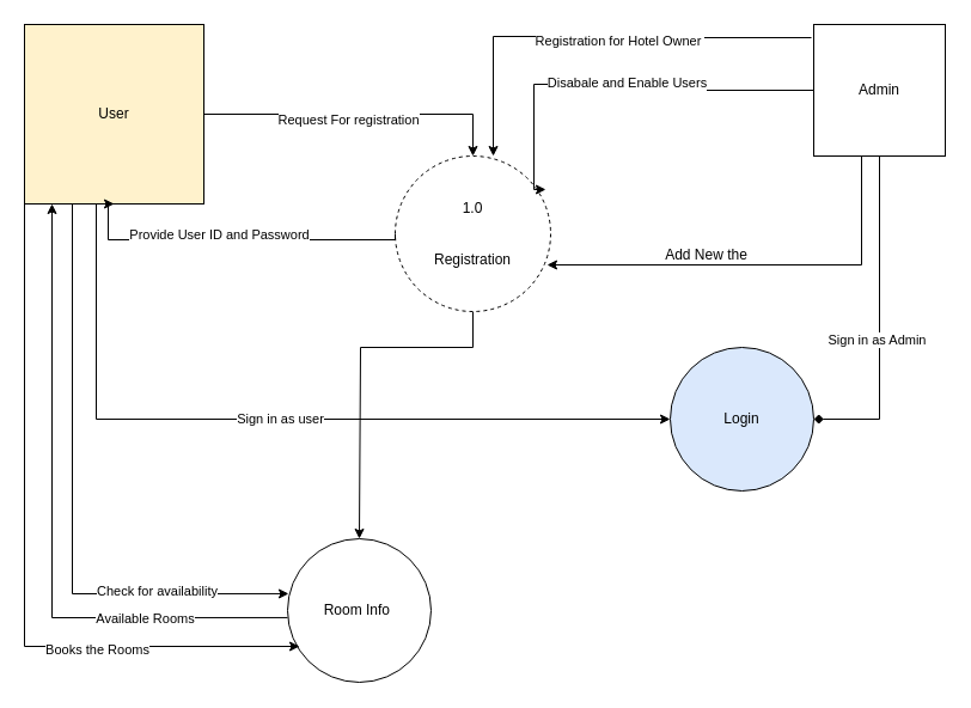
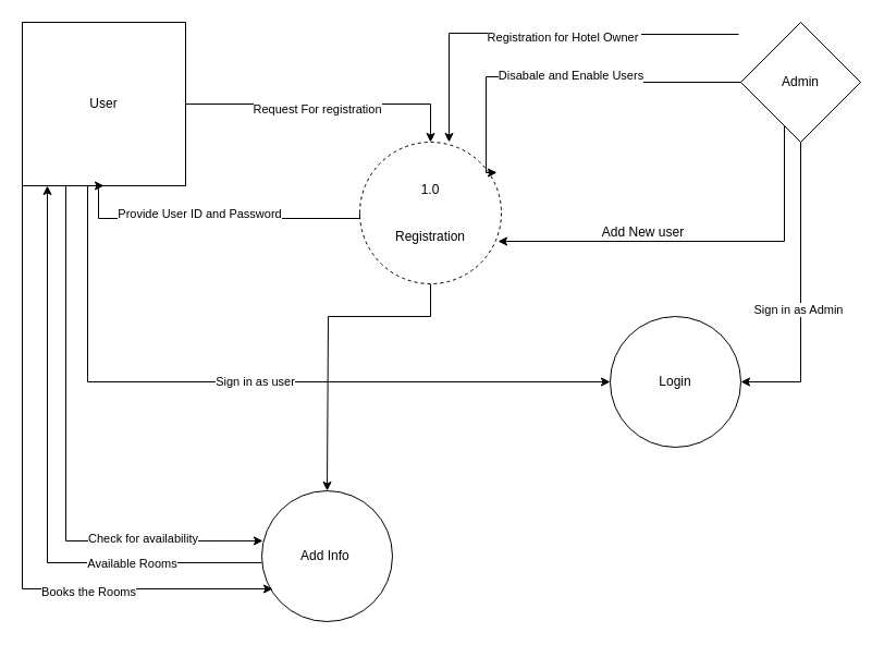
  <mxCell id="0" />
  <mxCell id="1" parent="0" />
  <mxCell id="2" style="edgeStyle=orthogonalEdgeStyle;rounded=0;orthogonalLoop=1;jettySize=auto;html=1;entryX=0.5;entryY=0;entryDx=0;entryDy=0;" edge="1" parent="1" source="4" target="9"><mxGeometry relative="1" as="geometry" /></mxCell>
  <mxCell id="3" value="Request For registration" style="edgeLabel;html=1;align=center;verticalAlign=middle;resizable=0;points=[];" vertex="1" connectable="0" parent="2"><mxGeometry x="-0.623" y="-4" relative="1" as="geometry"><mxPoint x="71" as="offset" /></mxGeometry></mxCell>
- <mxCell id="4" value="User" style="whiteSpace=wrap;html=1;aspect=fixed;fillColor=#fff2cc;" vertex="1" parent="1"><mxGeometry x="20" y="20" width="150" height="150" as="geometry" /></mxCell>
- <mxCell id="5" style="edgeStyle=orthogonalEdgeStyle;rounded=0;orthogonalLoop=1;jettySize=auto;html=1;entryX=1;entryY=0.5;entryDx=0;entryDy=0;endArrow=diamond;" edge="1" parent="1" source="7" target="16"><mxGeometry relative="1" as="geometry" /></mxCell>
+ <mxCell id="4" value="User" style="whiteSpace=wrap;html=1;aspect=fixed;" vertex="1" parent="1"><mxGeometry x="20" y="20" width="150" height="150" as="geometry" /></mxCell>
+ <mxCell id="5" style="edgeStyle=orthogonalEdgeStyle;rounded=0;orthogonalLoop=1;jettySize=auto;html=1;entryX=1;entryY=0.5;entryDx=0;entryDy=0;" edge="1" parent="1" source="7" target="16"><mxGeometry relative="1" as="geometry" /></mxCell>
  <mxCell id="6" value="Sign in as Admin" style="edgeLabel;html=1;align=center;verticalAlign=middle;resizable=0;points=[];" vertex="1" connectable="0" parent="5"><mxGeometry x="0.113" y="-3" relative="1" as="geometry"><mxPoint as="offset" /></mxGeometry></mxCell>
- <mxCell id="7" value="Admin" style="whiteSpace=wrap;html=1;aspect=fixed;" vertex="1" parent="1"><mxGeometry x="680" y="20" width="110" height="110" as="geometry" /></mxCell>
+ <mxCell id="7" value="Admin" style="rhombus;whiteSpace=wrap;html=1;aspect=fixed;" vertex="1" parent="1"><mxGeometry x="680" y="20" width="110" height="110" as="geometry" /></mxCell>
  <mxCell id="8" style="edgeStyle=orthogonalEdgeStyle;rounded=0;orthogonalLoop=1;jettySize=auto;html=1;" edge="1" parent="1" source="9"><mxGeometry relative="1" as="geometry"><mxPoint x="300" y="450" as="targetPoint" /><Array as="points"><mxPoint x="395" y="290" /><mxPoint x="301" y="290" /></Array></mxGeometry></mxCell>
  <mxCell id="9" value="1.0&lt;div&gt;&lt;br&gt;&lt;/div&gt;&lt;div&gt;&lt;br&gt;&lt;/div&gt;&lt;div&gt;Registration&lt;/div&gt;" style="ellipse;whiteSpace=wrap;html=1;aspect=fixed;dashed=1;" vertex="1" parent="1"><mxGeometry x="330" y="130" width="130" height="130" as="geometry" /></mxCell>
  <mxCell id="10" style="edgeStyle=orthogonalEdgeStyle;rounded=0;orthogonalLoop=1;jettySize=auto;html=1;exitX=0;exitY=0.5;exitDx=0;exitDy=0;entryX=0.5;entryY=1;entryDx=0;entryDy=0;entryPerimeter=0;" edge="1" parent="1" source="9" target="4"><mxGeometry relative="1" as="geometry"><Array as="points"><mxPoint x="330" y="200" /><mxPoint x="90" y="200" /><mxPoint x="90" y="170" /></Array></mxGeometry></mxCell>
  <mxCell id="11" value="Provide User ID and Password" style="edgeLabel;html=1;align=center;verticalAlign=middle;resizable=0;points=[];" vertex="1" connectable="0" parent="10"><mxGeometry x="0.259" y="-1" relative="1" as="geometry"><mxPoint x="23" y="-4" as="offset" /></mxGeometry></mxCell>
  <mxCell id="12" style="edgeStyle=orthogonalEdgeStyle;rounded=0;orthogonalLoop=1;jettySize=auto;html=1;entryX=0.969;entryY=0.215;entryDx=0;entryDy=0;entryPerimeter=0;" edge="1" parent="1" source="7" target="9"><mxGeometry relative="1" as="geometry"><Array as="points"><mxPoint x="565" y="75" /><mxPoint x="565" y="70" /><mxPoint x="446" y="70" /></Array></mxGeometry></mxCell>
  <mxCell id="13" value="Disabale and Enable Users" style="edgeLabel;html=1;align=center;verticalAlign=middle;resizable=0;points=[];" vertex="1" connectable="0" parent="12"><mxGeometry x="0.334" y="-2" relative="1" as="geometry"><mxPoint x="63" as="offset" /></mxGeometry></mxCell>
  <mxCell id="14" style="edgeStyle=orthogonalEdgeStyle;rounded=0;orthogonalLoop=1;jettySize=auto;html=1;entryX=0.977;entryY=0.7;entryDx=0;entryDy=0;entryPerimeter=0;" edge="1" parent="1" source="7" target="9"><mxGeometry relative="1" as="geometry"><Array as="points"><mxPoint x="720" y="221" /></Array></mxGeometry></mxCell>
- <mxCell id="15" value="Add New the" style="text;html=1;align=center;verticalAlign=middle;resizable=0;points=[];autosize=1;strokeColor=none;fillColor=none;" vertex="1" parent="1"><mxGeometry x="540" y="198" width="100" height="30" as="geometry" /></mxCell>
- <mxCell id="16" value="Login" style="ellipse;whiteSpace=wrap;html=1;aspect=fixed;fillColor=#dae8fc;" vertex="1" parent="1"><mxGeometry x="560" y="290" width="120" height="120" as="geometry" /></mxCell>
+ <mxCell id="15" value="Add New user" style="text;html=1;align=center;verticalAlign=middle;resizable=0;points=[];autosize=1;strokeColor=none;fillColor=none;" vertex="1" parent="1"><mxGeometry x="540" y="198" width="100" height="30" as="geometry" /></mxCell>
+ <mxCell id="16" value="Login" style="ellipse;whiteSpace=wrap;html=1;aspect=fixed;" vertex="1" parent="1"><mxGeometry x="560" y="290" width="120" height="120" as="geometry" /></mxCell>
  <mxCell id="17" value="" style="endArrow=classic;html=1;rounded=0;edgeStyle=orthogonalEdgeStyle;" edge="1" parent="1"><mxGeometry width="50" height="50" relative="1" as="geometry"><mxPoint x="80" y="170" as="sourcePoint" /><mxPoint x="560" y="350" as="targetPoint" /><Array as="points"><mxPoint x="80" y="350" /></Array></mxGeometry></mxCell>
  <mxCell id="18" value="Sign in as user" style="edgeLabel;html=1;align=center;verticalAlign=middle;resizable=0;points=[];" vertex="1" connectable="0" parent="17"><mxGeometry x="0.009" y="1" relative="1" as="geometry"><mxPoint as="offset" /></mxGeometry></mxCell>
  <mxCell id="19" value="" style="endArrow=classic;html=1;rounded=0;exitX=-0.018;exitY=0.1;exitDx=0;exitDy=0;exitPerimeter=0;entryX=0.631;entryY=0;entryDx=0;entryDy=0;entryPerimeter=0;edgeStyle=orthogonalEdgeStyle;" edge="1" parent="1" source="7" target="9"><mxGeometry width="50" height="50" relative="1" as="geometry"><mxPoint x="390" y="160" as="sourcePoint" /><mxPoint x="440" y="110" as="targetPoint" /><Array as="points"><mxPoint x="570" y="31" /><mxPoint x="570" y="30" /><mxPoint x="412" y="30" /></Array></mxGeometry></mxCell>
  <mxCell id="20" value="Registration for Hotel Owner&amp;nbsp;" style="edgeLabel;html=1;align=center;verticalAlign=middle;resizable=0;points=[];" vertex="1" connectable="0" parent="19"><mxGeometry x="0.328" y="3" relative="1" as="geometry"><mxPoint x="82" as="offset" /></mxGeometry></mxCell>
- <mxCell id="21" value="Room Info&amp;nbsp;" style="ellipse;whiteSpace=wrap;html=1;aspect=fixed;" vertex="1" parent="1"><mxGeometry x="240" y="450" width="120" height="120" as="geometry" /></mxCell>
+ <mxCell id="21" value="Add Info&amp;nbsp;" style="ellipse;whiteSpace=wrap;html=1;aspect=fixed;" vertex="1" parent="1"><mxGeometry x="240" y="450" width="120" height="120" as="geometry" /></mxCell>
  <mxCell id="22" value="" style="endArrow=classic;html=1;rounded=0;entryX=0.008;entryY=0.383;entryDx=0;entryDy=0;entryPerimeter=0;exitX=0.138;exitY=1;exitDx=0;exitDy=0;exitPerimeter=0;edgeStyle=orthogonalEdgeStyle;" edge="1" parent="1" source="4" target="21"><mxGeometry width="50" height="50" relative="1" as="geometry"><mxPoint x="60" y="160" as="sourcePoint" /><mxPoint x="440" y="310" as="targetPoint" /><Array as="points"><mxPoint x="60" y="170" /><mxPoint x="60" y="496" /></Array></mxGeometry></mxCell>
  <mxCell id="23" value="Check for availability" style="edgeLabel;html=1;align=center;verticalAlign=middle;resizable=0;points=[];" vertex="1" connectable="0" parent="22"><mxGeometry x="0.373" y="2" relative="1" as="geometry"><mxPoint x="55" as="offset" /></mxGeometry></mxCell>
  <mxCell id="24" value="" style="endArrow=classic;html=1;rounded=0;exitX=-0.025;exitY=0.633;exitDx=0;exitDy=0;exitPerimeter=0;edgeStyle=orthogonalEdgeStyle;" edge="1" parent="1"><mxGeometry width="50" height="50" relative="1" as="geometry"><mxPoint x="240" y="515.96" as="sourcePoint" /><mxPoint x="43" y="170" as="targetPoint" /><Array as="points"><mxPoint x="43" y="516" /></Array></mxGeometry></mxCell>
  <mxCell id="25" value="Available Rooms" style="edgeLabel;html=1;align=center;verticalAlign=middle;resizable=0;points=[];" vertex="1" connectable="0" parent="24"><mxGeometry x="-0.351" y="1" relative="1" as="geometry"><mxPoint x="56" as="offset" /></mxGeometry></mxCell>
  <mxCell id="26" value="" style="endArrow=classic;html=1;rounded=0;exitX=0;exitY=1;exitDx=0;exitDy=0;edgeStyle=orthogonalEdgeStyle;" edge="1" parent="1" source="4"><mxGeometry width="50" height="50" relative="1" as="geometry"><mxPoint x="390" y="460" as="sourcePoint" /><mxPoint x="250" y="540" as="targetPoint" /><Array as="points"><mxPoint x="20" y="540" /></Array></mxGeometry></mxCell>
  <mxCell id="27" value="Books the Rooms" style="edgeLabel;html=1;align=center;verticalAlign=middle;resizable=0;points=[];" vertex="1" connectable="0" parent="26"><mxGeometry x="0.432" y="-2" relative="1" as="geometry"><mxPoint as="offset" /></mxGeometry></mxCell>
